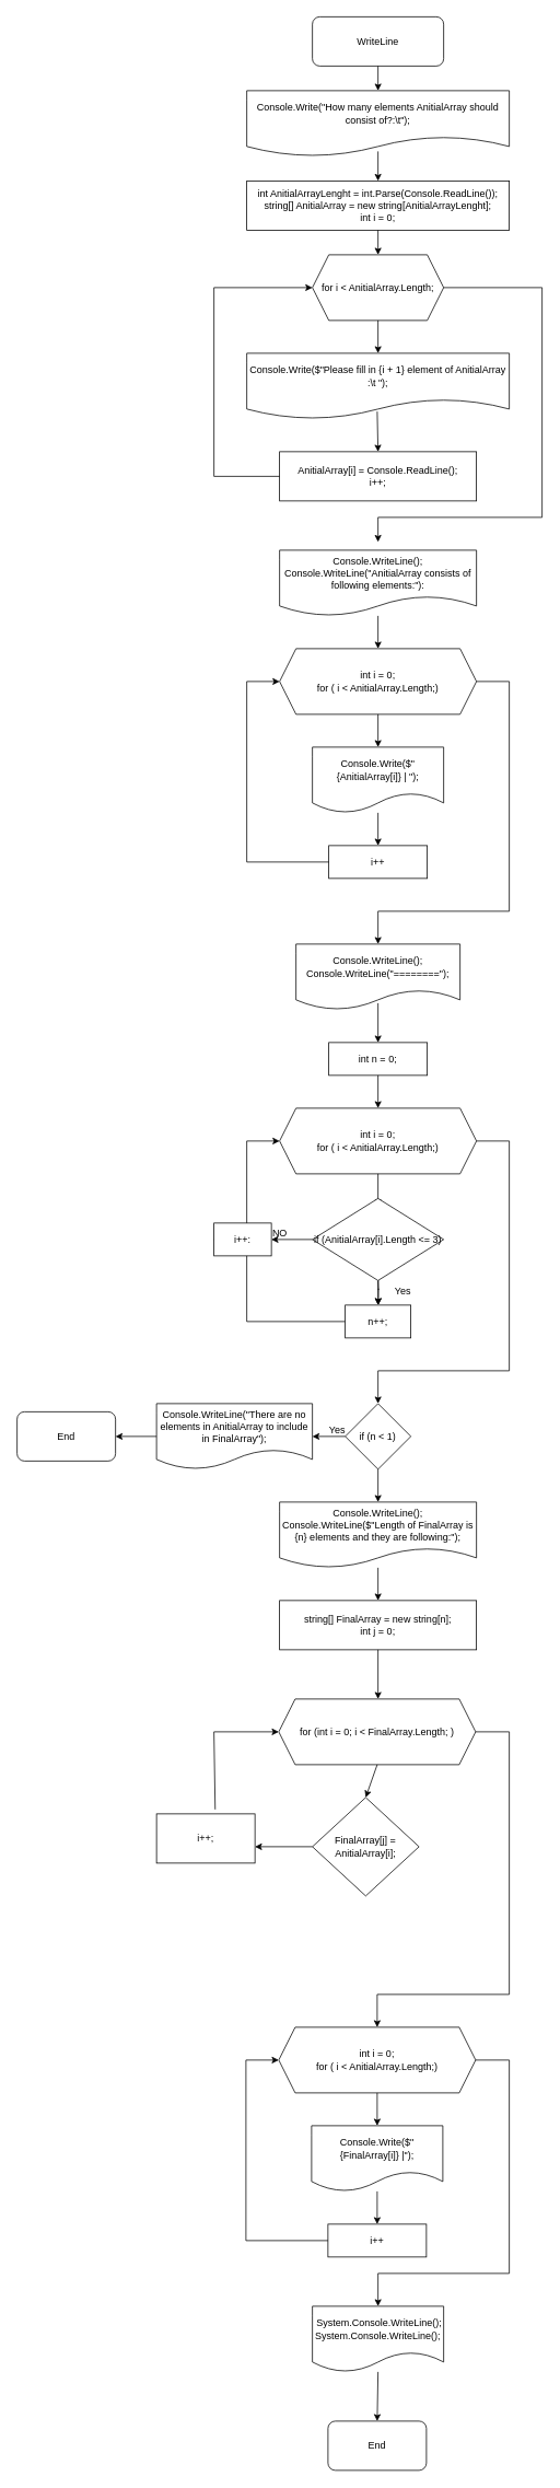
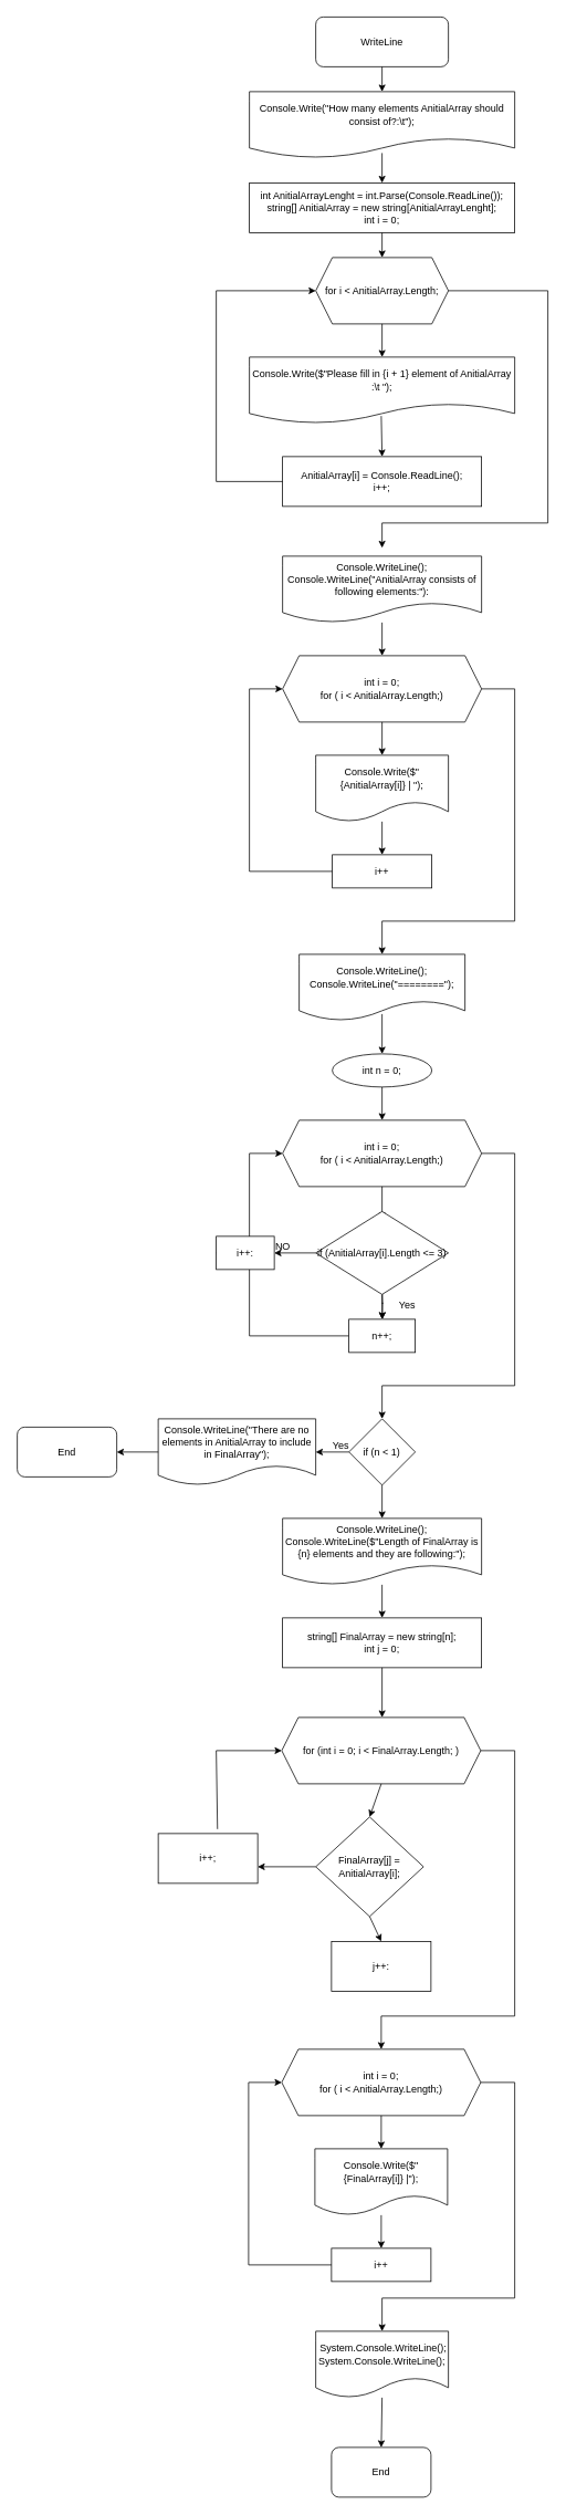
  <mxCell id="0" />
  <mxCell id="1" parent="0" />
  <mxCell id="2" value="WriteLine" style="rounded=1;whiteSpace=wrap;html=1;" parent="1" vertex="1"><mxGeometry x="380" y="20" width="160" height="60" as="geometry" /></mxCell>
  <mxCell id="3" value="" style="endArrow=classic;html=1;rounded=0;exitX=0.5;exitY=1;exitDx=0;exitDy=0;" edge="1" parent="1" source="2" target="4"><mxGeometry width="50" height="50" relative="1" as="geometry"><mxPoint x="460" y="80" as="sourcePoint" /><mxPoint x="460" y="150" as="targetPoint" /></mxGeometry></mxCell>
  <mxCell id="4" value="Console.Write(&quot;How many elements AnitialArray should consist of?:\t&quot;);" style="shape=document;whiteSpace=wrap;html=1;boundedLbl=1;" vertex="1" parent="1"><mxGeometry x="300" y="110" width="320" height="80" as="geometry" /></mxCell>
  <mxCell id="5" value="int AnitialArrayLenght = int.Parse(Console.ReadLine());&lt;br&gt;string[] AnitialArray = new string[AnitialArrayLenght];&lt;br&gt;int i = 0;" style="whiteSpace=wrap;html=1;" vertex="1" parent="1"><mxGeometry x="300" y="220" width="320" height="60" as="geometry" /></mxCell>
  <mxCell id="6" value="" style="endArrow=classic;html=1;rounded=0;exitX=0.5;exitY=0.925;exitDx=0;exitDy=0;exitPerimeter=0;entryX=0.5;entryY=0;entryDx=0;entryDy=0;" edge="1" parent="1" source="4" target="5"><mxGeometry width="50" height="50" relative="1" as="geometry"><mxPoint x="380" y="310" as="sourcePoint" /><mxPoint x="430" y="260" as="targetPoint" /></mxGeometry></mxCell>
  <mxCell id="7" value="for&amp;nbsp;i &amp;lt; AnitialArray.Length;" style="shape=hexagon;perimeter=hexagonPerimeter2;whiteSpace=wrap;html=1;fixedSize=1;" vertex="1" parent="1"><mxGeometry x="380" y="310" width="160" height="80" as="geometry" /></mxCell>
  <mxCell id="8" value="" style="endArrow=classic;html=1;rounded=0;exitX=0.5;exitY=1;exitDx=0;exitDy=0;entryX=0.5;entryY=0;entryDx=0;entryDy=0;" edge="1" parent="1" source="5" target="7"><mxGeometry width="50" height="50" relative="1" as="geometry"><mxPoint x="380" y="400" as="sourcePoint" /><mxPoint x="430" y="350" as="targetPoint" /></mxGeometry></mxCell>
  <mxCell id="9" value="Console.Write($&quot;Please fill in {i + 1} element of AnitialArray :\t &quot;);" style="shape=document;whiteSpace=wrap;html=1;boundedLbl=1;" vertex="1" parent="1"><mxGeometry x="300" y="430" width="320" height="80" as="geometry" /></mxCell>
  <mxCell id="10" value="" style="endArrow=classic;html=1;rounded=0;exitX=0.5;exitY=1;exitDx=0;exitDy=0;entryX=0.5;entryY=0;entryDx=0;entryDy=0;" edge="1" parent="1" source="7" target="9"><mxGeometry width="50" height="50" relative="1" as="geometry"><mxPoint x="380" y="400" as="sourcePoint" /><mxPoint x="430" y="350" as="targetPoint" /></mxGeometry></mxCell>
  <mxCell id="11" value="AnitialArray[i] = Console.ReadLine();&lt;br&gt;i++;" style="rounded=0;whiteSpace=wrap;html=1;" vertex="1" parent="1"><mxGeometry x="340" y="550" width="240" height="60" as="geometry" /></mxCell>
  <mxCell id="12" value="" style="endArrow=classic;html=1;rounded=0;exitX=0.497;exitY=0.888;exitDx=0;exitDy=0;exitPerimeter=0;entryX=0.5;entryY=0;entryDx=0;entryDy=0;" edge="1" parent="1" source="9" target="11"><mxGeometry width="50" height="50" relative="1" as="geometry"><mxPoint x="380" y="400" as="sourcePoint" /><mxPoint x="430" y="350" as="targetPoint" /></mxGeometry></mxCell>
  <mxCell id="13" value="" style="endArrow=classic;html=1;rounded=0;exitX=0;exitY=0.5;exitDx=0;exitDy=0;" edge="1" parent="1" source="11"><mxGeometry width="50" height="50" relative="1" as="geometry"><mxPoint x="380" y="400" as="sourcePoint" /><mxPoint x="380" y="350" as="targetPoint" /><Array as="points"><mxPoint x="260" y="580" /><mxPoint x="260" y="350" /></Array></mxGeometry></mxCell>
  <mxCell id="14" value="" style="endArrow=classic;html=1;rounded=0;exitX=1;exitY=0.5;exitDx=0;exitDy=0;" edge="1" parent="1" source="7"><mxGeometry width="50" height="50" relative="1" as="geometry"><mxPoint x="570" y="360" as="sourcePoint" /><mxPoint x="460" y="660" as="targetPoint" /><Array as="points"><mxPoint x="660" y="350" /><mxPoint x="660" y="630" /><mxPoint x="460" y="630" /></Array></mxGeometry></mxCell>
  <mxCell id="15" value="Console.WriteLine();&lt;br&gt;    Console.WriteLine(&quot;AnitialArray consists of following elements:&quot;):" style="shape=document;whiteSpace=wrap;html=1;boundedLbl=1;" vertex="1" parent="1"><mxGeometry x="340" y="670" width="240" height="80" as="geometry" /></mxCell>
- <mxCell id="16" value="int n = 0;" style="rounded=0;whiteSpace=wrap;html=1;" vertex="1" parent="1"><mxGeometry x="400" y="1270" width="120" height="40" as="geometry" /></mxCell>
+ <mxCell id="16" value="int n = 0;" style="ellipse;whiteSpace=wrap;html=1;" vertex="1" parent="1"><mxGeometry x="400" y="1270" width="120" height="40" as="geometry" /></mxCell>
  <mxCell id="17" value="" style="endArrow=classic;html=1;rounded=0;entryX=0.5;entryY=0;entryDx=0;entryDy=0;" edge="1" parent="1" target="18"><mxGeometry width="50" height="50" relative="1" as="geometry"><mxPoint x="460" y="750" as="sourcePoint" /><mxPoint x="620" y="680" as="targetPoint" /></mxGeometry></mxCell>
  <mxCell id="18" value="int i = 0;&lt;br&gt;for ( i &amp;lt; AnitialArray.Length;)" style="shape=hexagon;perimeter=hexagonPerimeter2;whiteSpace=wrap;html=1;fixedSize=1;" vertex="1" parent="1"><mxGeometry x="340" y="790" width="240" height="80" as="geometry" /></mxCell>
  <mxCell id="19" value="" style="edgeStyle=orthogonalEdgeStyle;rounded=0;orthogonalLoop=1;jettySize=auto;html=1;" edge="1" parent="1" source="20" target="22"><mxGeometry relative="1" as="geometry" /></mxCell>
  <mxCell id="20" value="Console.Write($&quot;{AnitialArray[i]} | &quot;);" style="shape=document;whiteSpace=wrap;html=1;boundedLbl=1;" vertex="1" parent="1"><mxGeometry x="380" y="910" width="160" height="80" as="geometry" /></mxCell>
  <mxCell id="21" value="" style="endArrow=classic;html=1;rounded=0;exitX=0.5;exitY=1;exitDx=0;exitDy=0;entryX=0.5;entryY=0;entryDx=0;entryDy=0;" edge="1" parent="1" source="18" target="20"><mxGeometry width="50" height="50" relative="1" as="geometry"><mxPoint x="570" y="850" as="sourcePoint" /><mxPoint x="620" y="800" as="targetPoint" /></mxGeometry></mxCell>
  <mxCell id="22" value="i++" style="rounded=0;whiteSpace=wrap;html=1;" vertex="1" parent="1"><mxGeometry x="400" y="1030" width="120" height="40" as="geometry" /></mxCell>
  <mxCell id="23" value="" style="endArrow=classic;html=1;rounded=0;exitX=0;exitY=0.5;exitDx=0;exitDy=0;entryX=0;entryY=0.5;entryDx=0;entryDy=0;" edge="1" parent="1" source="22" target="18"><mxGeometry width="50" height="50" relative="1" as="geometry"><mxPoint x="570" y="980" as="sourcePoint" /><mxPoint x="300" y="830" as="targetPoint" /><Array as="points"><mxPoint x="300" y="1050" /><mxPoint x="300" y="830" /></Array></mxGeometry></mxCell>
  <mxCell id="24" value="Console.WriteLine();&lt;br/&gt;    Console.WriteLine(&quot;========&quot;);" style="shape=document;whiteSpace=wrap;html=1;boundedLbl=1;" vertex="1" parent="1"><mxGeometry x="360" y="1150" width="200" height="80" as="geometry" /></mxCell>
  <mxCell id="25" value="" style="endArrow=classic;html=1;rounded=0;exitX=1;exitY=0.5;exitDx=0;exitDy=0;entryX=0.5;entryY=0;entryDx=0;entryDy=0;" edge="1" parent="1" source="18" target="24"><mxGeometry width="50" height="50" relative="1" as="geometry"><mxPoint x="570" y="1100" as="sourcePoint" /><mxPoint x="620" y="1050" as="targetPoint" /><Array as="points"><mxPoint x="620" y="830" /><mxPoint x="620" y="1110" /><mxPoint x="460" y="1110" /></Array></mxGeometry></mxCell>
  <mxCell id="26" value="" style="endArrow=classic;html=1;rounded=0;exitX=0.5;exitY=0.9;exitDx=0;exitDy=0;exitPerimeter=0;entryX=0.5;entryY=0;entryDx=0;entryDy=0;" edge="1" parent="1" source="24" target="16"><mxGeometry width="50" height="50" relative="1" as="geometry"><mxPoint x="570" y="1230" as="sourcePoint" /><mxPoint x="620" y="1180" as="targetPoint" /></mxGeometry></mxCell>
  <mxCell id="27" value="int i = 0;&lt;br&gt;for ( i &amp;lt; AnitialArray.Length;)" style="shape=hexagon;perimeter=hexagonPerimeter2;whiteSpace=wrap;html=1;fixedSize=1;" vertex="1" parent="1"><mxGeometry x="340" y="1350" width="240" height="80" as="geometry" /></mxCell>
  <mxCell id="28" value="" style="edgeStyle=orthogonalEdgeStyle;rounded=0;orthogonalLoop=1;jettySize=auto;html=1;" edge="1" parent="1"><mxGeometry relative="1" as="geometry"><mxPoint x="460" y="1590" as="targetPoint" /><mxPoint x="460" y="1550" as="sourcePoint" /></mxGeometry></mxCell>
  <mxCell id="29" value="" style="endArrow=classic;html=1;rounded=0;exitX=0.5;exitY=1;exitDx=0;exitDy=0;entryX=0.5;entryY=0;entryDx=0;entryDy=0;" edge="1" parent="1" source="27"><mxGeometry width="50" height="50" relative="1" as="geometry"><mxPoint x="570" y="1410" as="sourcePoint" /><mxPoint x="460" y="1470" as="targetPoint" /></mxGeometry></mxCell>
  <mxCell id="30" value="" style="endArrow=classic;html=1;rounded=0;exitX=0;exitY=0.5;exitDx=0;exitDy=0;entryX=0;entryY=0.5;entryDx=0;entryDy=0;" edge="1" parent="1" target="27" source="33"><mxGeometry width="50" height="50" relative="1" as="geometry"><mxPoint x="400" y="1610" as="sourcePoint" /><mxPoint x="300" y="1390" as="targetPoint" /><Array as="points"><mxPoint x="300" y="1610" /><mxPoint x="300" y="1390" /></Array></mxGeometry></mxCell>
  <mxCell id="31" style="edgeStyle=orthogonalEdgeStyle;rounded=0;orthogonalLoop=1;jettySize=auto;html=1;exitX=0.5;exitY=1;exitDx=0;exitDy=0;" edge="1" parent="1" source="32"><mxGeometry relative="1" as="geometry"><mxPoint x="460.353" y="1590" as="targetPoint" /></mxGeometry></mxCell>
  <mxCell id="32" value="if (AnitialArray[i].Length &amp;lt;= 3)" style="rhombus;whiteSpace=wrap;html=1;" vertex="1" parent="1"><mxGeometry x="380" y="1460" width="160" height="100" as="geometry" /></mxCell>
  <mxCell id="33" value="n++;&lt;br&gt;" style="rounded=0;whiteSpace=wrap;html=1;" vertex="1" parent="1"><mxGeometry x="420" y="1590" width="80" height="40" as="geometry" /></mxCell>
  <mxCell id="34" value="NO" style="text;html=1;align=center;verticalAlign=middle;resizable=0;points=[];autosize=1;strokeColor=none;fillColor=none;" vertex="1" parent="1"><mxGeometry x="320" y="1488" width="40" height="30" as="geometry" /></mxCell>
  <mxCell id="35" value="Yes" style="text;html=1;align=center;verticalAlign=middle;resizable=0;points=[];autosize=1;strokeColor=none;fillColor=none;" vertex="1" parent="1"><mxGeometry x="470" y="1558" width="40" height="30" as="geometry" /></mxCell>
  <mxCell id="36" value="" style="endArrow=classic;html=1;rounded=0;exitX=0;exitY=0.5;exitDx=0;exitDy=0;" edge="1" parent="1" source="70"><mxGeometry width="50" height="50" relative="1" as="geometry"><mxPoint x="530" y="1420" as="sourcePoint" /><mxPoint x="300" y="1510" as="targetPoint" /></mxGeometry></mxCell>
  <mxCell id="37" value="" style="endArrow=classic;html=1;rounded=0;exitX=0.5;exitY=1;exitDx=0;exitDy=0;entryX=0.5;entryY=0;entryDx=0;entryDy=0;" edge="1" parent="1" source="16" target="27"><mxGeometry width="50" height="50" relative="1" as="geometry"><mxPoint x="530" y="1420" as="sourcePoint" /><mxPoint x="580" y="1370" as="targetPoint" /></mxGeometry></mxCell>
  <mxCell id="38" value="if (n &amp;lt; 1)" style="rhombus;whiteSpace=wrap;html=1;" vertex="1" parent="1"><mxGeometry x="420" y="1710" width="80" height="80" as="geometry" /></mxCell>
  <mxCell id="39" value="" style="endArrow=classic;html=1;rounded=0;entryX=0.5;entryY=0;entryDx=0;entryDy=0;" edge="1" parent="1" target="38"><mxGeometry width="50" height="50" relative="1" as="geometry"><mxPoint x="580" y="1390" as="sourcePoint" /><mxPoint x="630" y="1340" as="targetPoint" /><Array as="points"><mxPoint x="620" y="1390" /><mxPoint x="620" y="1670" /><mxPoint x="460" y="1670" /></Array></mxGeometry></mxCell>
  <mxCell id="40" value="" style="endArrow=classic;html=1;rounded=0;exitX=0;exitY=0.5;exitDx=0;exitDy=0;" edge="1" parent="1" source="38"><mxGeometry width="50" height="50" relative="1" as="geometry"><mxPoint x="530" y="1710" as="sourcePoint" /><mxPoint x="380" y="1750" as="targetPoint" /></mxGeometry></mxCell>
  <mxCell id="41" value="Console.WriteLine(&quot;There are no elements in AnitialArray to include in FinalArray&quot;);" style="shape=document;whiteSpace=wrap;html=1;boundedLbl=1;" vertex="1" parent="1"><mxGeometry x="190" y="1710" width="190" height="80" as="geometry" /></mxCell>
  <mxCell id="42" value="Yes" style="text;html=1;align=center;verticalAlign=middle;resizable=0;points=[];autosize=1;strokeColor=none;fillColor=none;" vertex="1" parent="1"><mxGeometry x="390" y="1728" width="40" height="30" as="geometry" /></mxCell>
  <mxCell id="43" value="" style="endArrow=classic;html=1;rounded=0;exitX=0;exitY=0.5;exitDx=0;exitDy=0;" edge="1" parent="1" source="41"><mxGeometry width="50" height="50" relative="1" as="geometry"><mxPoint x="530" y="1710" as="sourcePoint" /><mxPoint x="140" y="1750" as="targetPoint" /></mxGeometry></mxCell>
  <mxCell id="44" value="End" style="rounded=1;whiteSpace=wrap;html=1;" vertex="1" parent="1"><mxGeometry x="20" y="1720" width="120" height="60" as="geometry" /></mxCell>
  <mxCell id="45" value="Console.WriteLine();&lt;br/&gt;        Console.WriteLine($&quot;Length of FinalArray is {n} elements and they are following:&quot;);" style="shape=document;whiteSpace=wrap;html=1;boundedLbl=1;" vertex="1" parent="1"><mxGeometry x="340" y="1830" width="240" height="80" as="geometry" /></mxCell>
  <mxCell id="46" value="" style="endArrow=classic;html=1;rounded=0;exitX=0.5;exitY=1;exitDx=0;exitDy=0;entryX=0.5;entryY=0;entryDx=0;entryDy=0;" edge="1" parent="1" source="38" target="45"><mxGeometry width="50" height="50" relative="1" as="geometry"><mxPoint x="530" y="1590" as="sourcePoint" /><mxPoint x="580" y="1540" as="targetPoint" /></mxGeometry></mxCell>
  <mxCell id="47" value="" style="endArrow=classic;html=1;rounded=0;" edge="1" parent="1" source="45" target="48"><mxGeometry width="50" height="50" relative="1" as="geometry"><mxPoint x="530" y="1730" as="sourcePoint" /><mxPoint x="580" y="1680" as="targetPoint" /></mxGeometry></mxCell>
  <mxCell id="48" value="string[] FinalArray = new string[n];&lt;br&gt;int j = 0;" style="rounded=0;whiteSpace=wrap;html=1;" vertex="1" parent="1"><mxGeometry x="340" y="1950" width="240" height="60" as="geometry" /></mxCell>
  <mxCell id="49" value="" style="endArrow=classic;html=1;rounded=0;exitX=0.5;exitY=1;exitDx=0;exitDy=0;" edge="1" parent="1" source="48"><mxGeometry width="50" height="50" relative="1" as="geometry"><mxPoint x="540" y="2170" as="sourcePoint" /><mxPoint x="460" y="2070" as="targetPoint" /></mxGeometry></mxCell>
  <mxCell id="50" value="for (int i = 0; i &amp;lt; FinalArray.Length; )" style="shape=hexagon;perimeter=hexagonPerimeter2;whiteSpace=wrap;html=1;fixedSize=1;" vertex="1" parent="1"><mxGeometry x="339" y="2070" width="240" height="80" as="geometry" /></mxCell>
  <mxCell id="51" value="i++;" style="rounded=0;whiteSpace=wrap;html=1;" vertex="1" parent="1"><mxGeometry x="190" y="2210" width="120" height="60" as="geometry" /></mxCell>
  <mxCell id="52" value="FinalArray[j] = AnitialArray[i];" style="rhombus;whiteSpace=wrap;html=1;" vertex="1" parent="1"><mxGeometry x="380" y="2190" width="130" height="120" as="geometry" /></mxCell>
+ <mxCell id="53" value="j++:" style="rounded=0;whiteSpace=wrap;html=1;" vertex="1" parent="1"><mxGeometry x="399" y="2340" width="120" height="60" as="geometry" /></mxCell>
  <mxCell id="54" value="" style="endArrow=classic;html=1;rounded=0;exitX=0.5;exitY=1;exitDx=0;exitDy=0;entryX=0.5;entryY=0;entryDx=0;entryDy=0;" edge="1" parent="1" source="50" target="52"><mxGeometry width="50" height="50" relative="1" as="geometry"><mxPoint x="540" y="2310" as="sourcePoint" /><mxPoint x="590" y="2260" as="targetPoint" /></mxGeometry></mxCell>
+ <mxCell id="55" value="" style="endArrow=classic;html=1;rounded=0;exitX=0.5;exitY=1;exitDx=0;exitDy=0;entryX=0.5;entryY=0;entryDx=0;entryDy=0;" edge="1" parent="1" source="52" target="53"><mxGeometry width="50" height="50" relative="1" as="geometry"><mxPoint x="540" y="2310" as="sourcePoint" /><mxPoint x="590" y="2260" as="targetPoint" /></mxGeometry></mxCell>
  <mxCell id="56" value="" style="endArrow=classic;html=1;rounded=0;exitX=0;exitY=0.5;exitDx=0;exitDy=0;" edge="1" parent="1" source="52"><mxGeometry width="50" height="50" relative="1" as="geometry"><mxPoint x="540" y="2310" as="sourcePoint" /><mxPoint x="310" y="2250" as="targetPoint" /></mxGeometry></mxCell>
  <mxCell id="57" value="int i = 0;&lt;br&gt;for ( i &amp;lt; AnitialArray.Length;)" style="shape=hexagon;perimeter=hexagonPerimeter2;whiteSpace=wrap;html=1;fixedSize=1;" vertex="1" parent="1"><mxGeometry x="339" y="2470" width="240" height="80" as="geometry" /></mxCell>
  <mxCell id="58" value="" style="edgeStyle=orthogonalEdgeStyle;rounded=0;orthogonalLoop=1;jettySize=auto;html=1;" edge="1" parent="1" source="59" target="61"><mxGeometry relative="1" as="geometry" /></mxCell>
  <mxCell id="59" value="Console.Write($&quot; {FinalArray[i]} |&quot;);" style="shape=document;whiteSpace=wrap;html=1;boundedLbl=1;" vertex="1" parent="1"><mxGeometry x="379" y="2590" width="160" height="80" as="geometry" /></mxCell>
  <mxCell id="60" value="" style="endArrow=classic;html=1;rounded=0;exitX=0.5;exitY=1;exitDx=0;exitDy=0;entryX=0.5;entryY=0;entryDx=0;entryDy=0;" edge="1" parent="1" source="57" target="59"><mxGeometry width="50" height="50" relative="1" as="geometry"><mxPoint x="569" y="2530" as="sourcePoint" /><mxPoint x="619" y="2480" as="targetPoint" /></mxGeometry></mxCell>
  <mxCell id="61" value="i++" style="rounded=0;whiteSpace=wrap;html=1;" vertex="1" parent="1"><mxGeometry x="399" y="2710" width="120" height="40" as="geometry" /></mxCell>
  <mxCell id="62" value="" style="endArrow=classic;html=1;rounded=0;exitX=0;exitY=0.5;exitDx=0;exitDy=0;entryX=0;entryY=0.5;entryDx=0;entryDy=0;" edge="1" parent="1" source="61" target="57"><mxGeometry width="50" height="50" relative="1" as="geometry"><mxPoint x="569" y="2660" as="sourcePoint" /><mxPoint x="299" y="2510" as="targetPoint" /><Array as="points"><mxPoint x="299" y="2730" /><mxPoint x="299" y="2510" /></Array></mxGeometry></mxCell>
  <mxCell id="63" value="&amp;nbsp;System.Console.WriteLine();&lt;br/&gt;        System.Console.WriteLine();" style="shape=document;whiteSpace=wrap;html=1;boundedLbl=1;" vertex="1" parent="1"><mxGeometry x="380" y="2810" width="160" height="80" as="geometry" /></mxCell>
  <mxCell id="64" value="" style="endArrow=classic;html=1;rounded=0;entryX=0;entryY=0.5;entryDx=0;entryDy=0;exitX=0.596;exitY=-0.09;exitDx=0;exitDy=0;exitPerimeter=0;" edge="1" parent="1" source="51" target="50"><mxGeometry width="50" height="50" relative="1" as="geometry"><mxPoint x="540" y="2460" as="sourcePoint" /><mxPoint x="590" y="2410" as="targetPoint" /><Array as="points"><mxPoint x="260" y="2110" /></Array></mxGeometry></mxCell>
  <mxCell id="65" value="" style="endArrow=classic;html=1;rounded=0;exitX=1;exitY=0.5;exitDx=0;exitDy=0;" edge="1" parent="1" source="50"><mxGeometry width="50" height="50" relative="1" as="geometry"><mxPoint x="540" y="2460" as="sourcePoint" /><mxPoint x="459" y="2470" as="targetPoint" /><Array as="points"><mxPoint x="620" y="2110" /><mxPoint x="620" y="2430" /><mxPoint x="459" y="2430" /></Array></mxGeometry></mxCell>
  <mxCell id="66" value="" style="endArrow=classic;html=1;rounded=0;entryX=0.5;entryY=0;entryDx=0;entryDy=0;exitX=1;exitY=0.5;exitDx=0;exitDy=0;" edge="1" parent="1" source="57" target="63"><mxGeometry width="50" height="50" relative="1" as="geometry"><mxPoint x="460" y="2890" as="sourcePoint" /><mxPoint x="510" y="2840" as="targetPoint" /><Array as="points"><mxPoint x="620" y="2510" /><mxPoint x="620" y="2770" /><mxPoint x="460" y="2770" /></Array></mxGeometry></mxCell>
  <mxCell id="67" value="End" style="rounded=1;whiteSpace=wrap;html=1;" vertex="1" parent="1"><mxGeometry x="399" y="2950" width="120" height="60" as="geometry" /></mxCell>
  <mxCell id="68" value="" style="endArrow=classic;html=1;rounded=0;entryX=0.5;entryY=0;entryDx=0;entryDy=0;" edge="1" parent="1" target="67"><mxGeometry width="50" height="50" relative="1" as="geometry"><mxPoint x="460" y="2890" as="sourcePoint" /><mxPoint x="510" y="2840" as="targetPoint" /></mxGeometry></mxCell>
  <mxCell id="69" value="" style="endArrow=classic;html=1;rounded=0;exitX=0;exitY=0.5;exitDx=0;exitDy=0;" edge="1" parent="1" source="32" target="70"><mxGeometry width="50" height="50" relative="1" as="geometry"><mxPoint x="380" y="1510" as="sourcePoint" /><mxPoint x="300" y="1510" as="targetPoint" /></mxGeometry></mxCell>
  <mxCell id="70" value="i++:" style="rounded=0;whiteSpace=wrap;html=1;" vertex="1" parent="1"><mxGeometry x="260" y="1490" width="70" height="40" as="geometry" /></mxCell>
